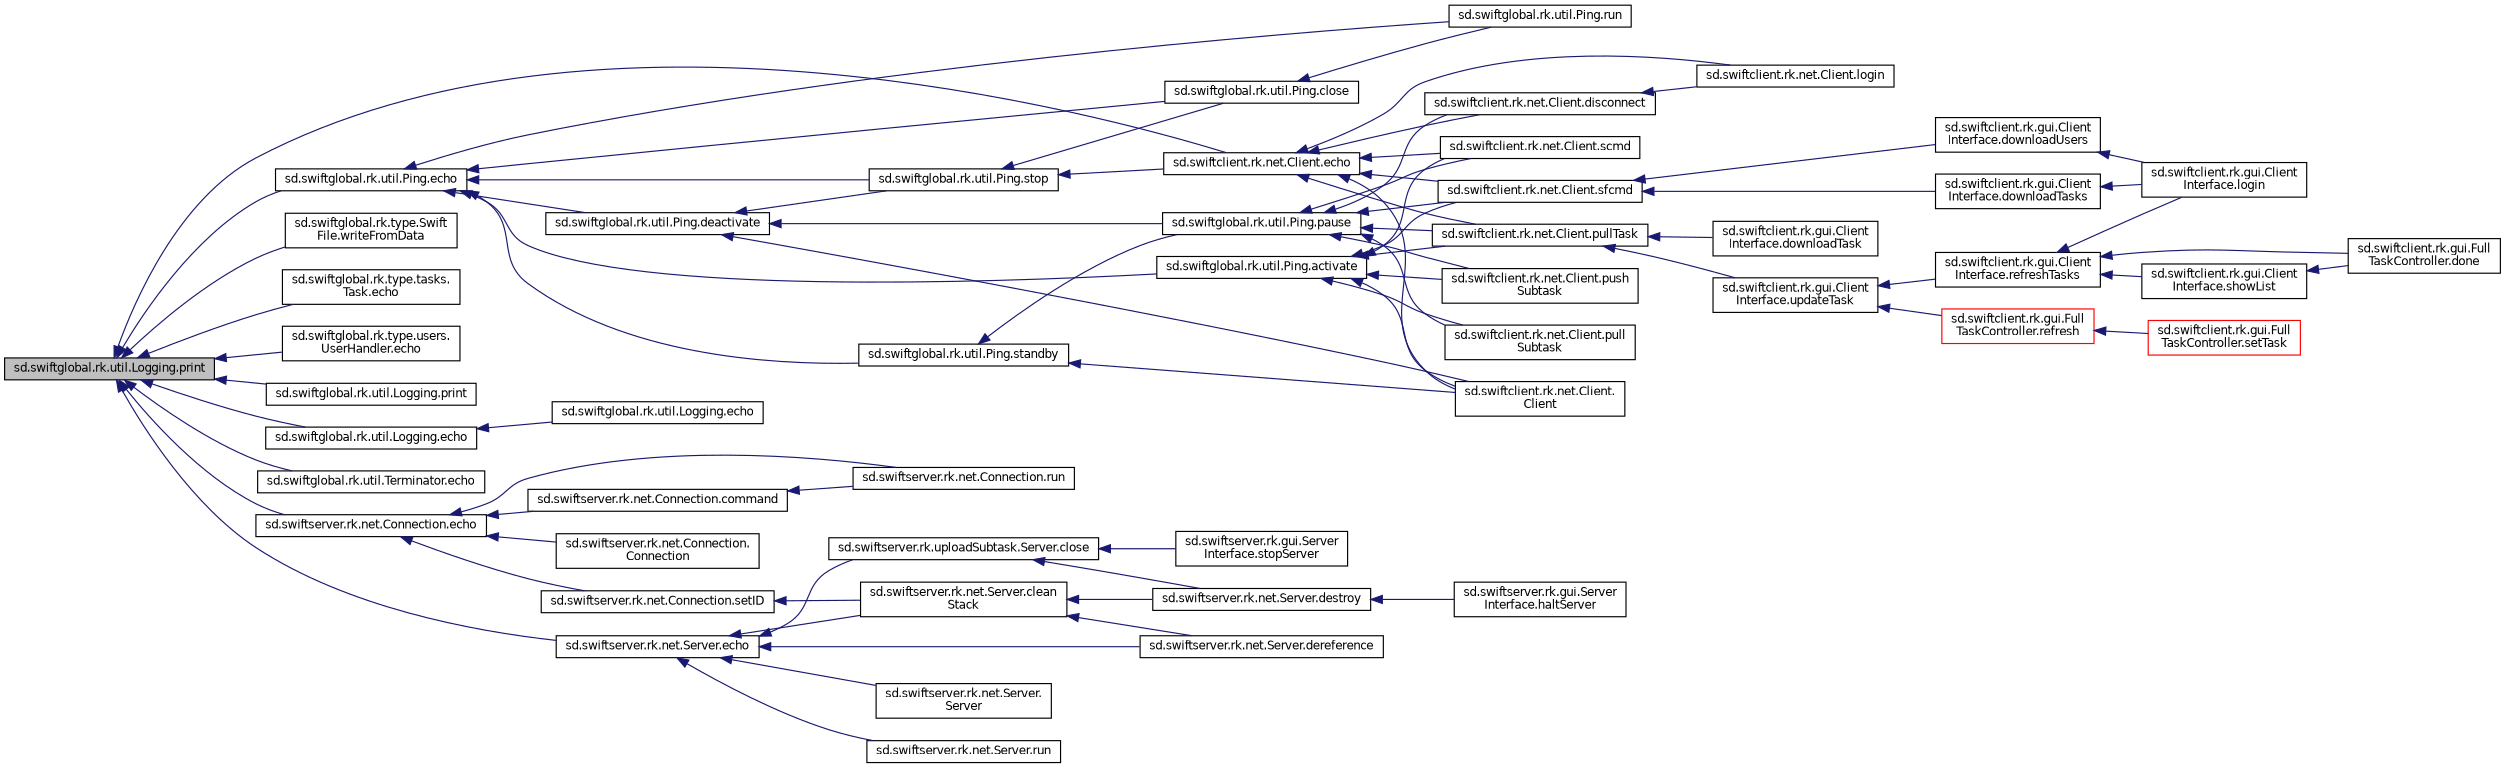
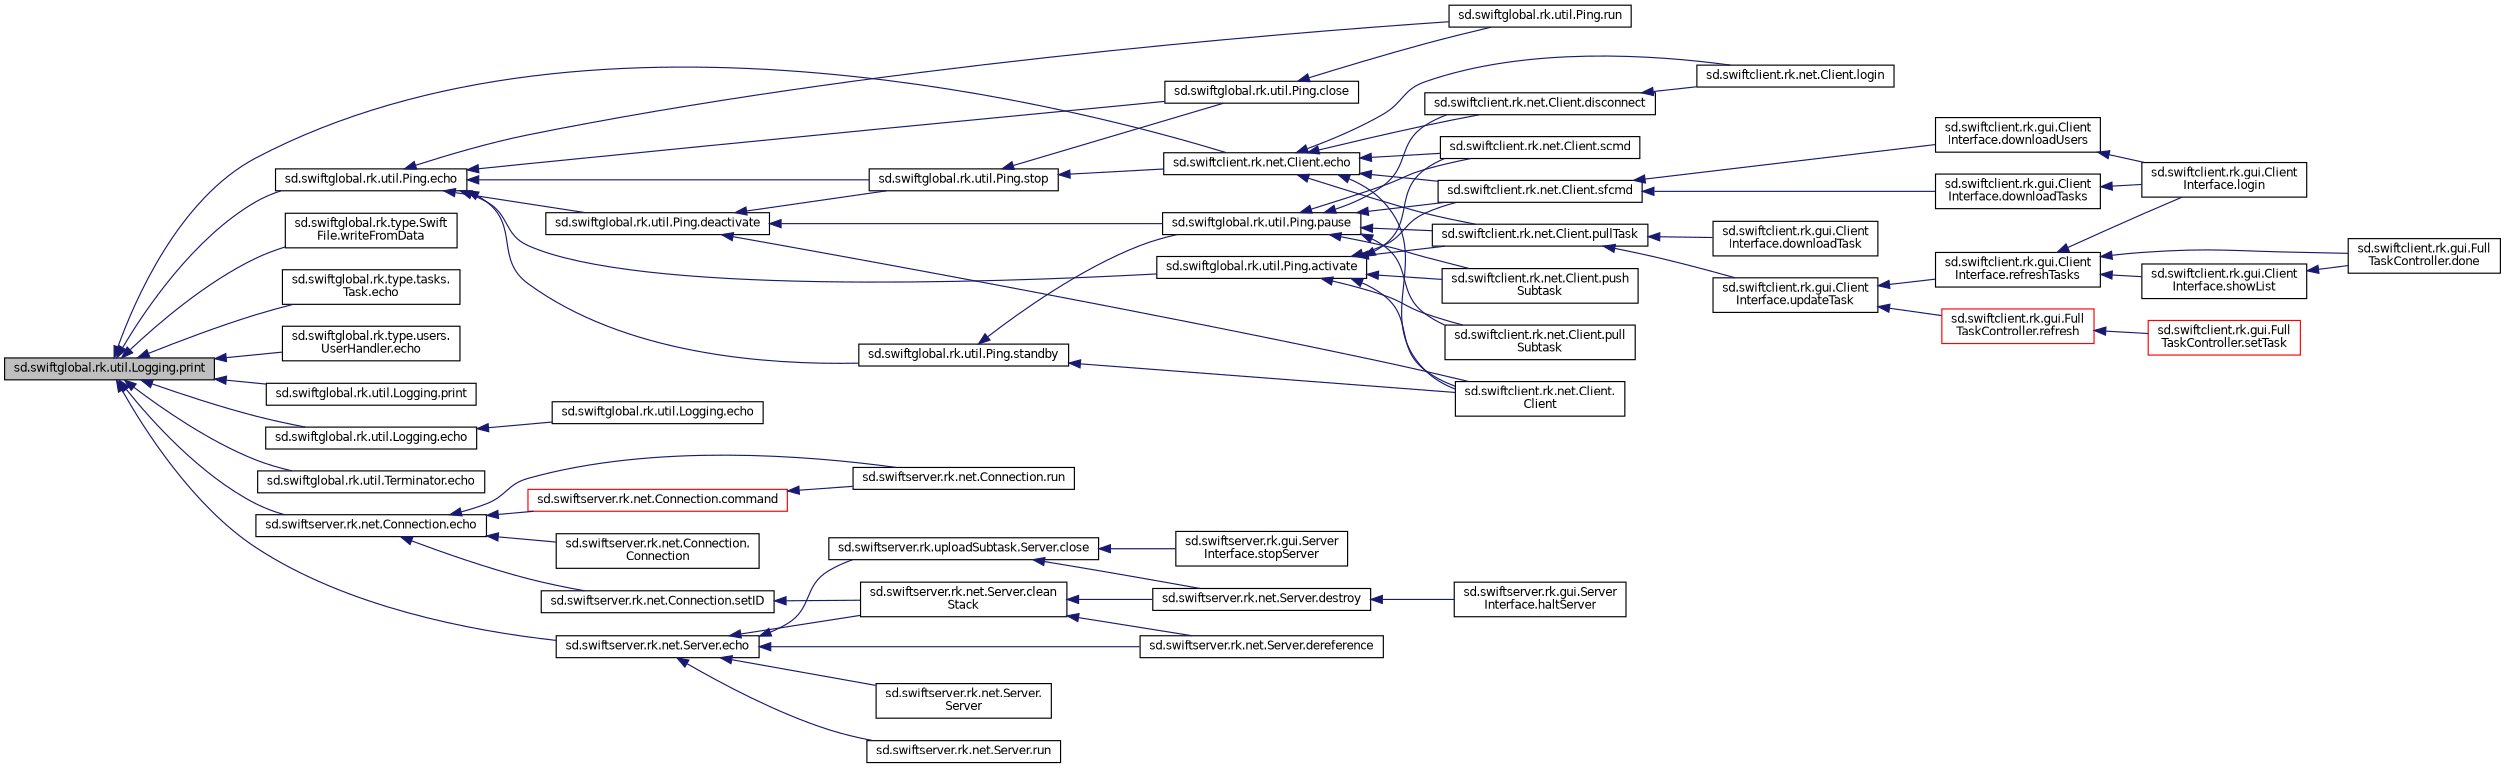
  digraph {
    rankdir=LR
    node [color=black fillcolor=white fontname=Helvetica fontsize=10 shape=record style=filled]
    edge [color=midnightblue dir=back fontname=Helvetica fontsize=10 labelfontname=Helvetica labelfontsize=10 style=solid]
    n1 [fillcolor=grey75 fontcolor=black height=0.2 label="sd.swiftglobal.rk.util.Logging.print" width=0.4]
    n2 [height=0.2 label="sd.swiftclient.rk.net.Client.echo" width=0.4]
    n3 [height=0.2 label="sd.swiftglobal.rk.type.Swift\lFile.writeFromData" width=0.4]
    n4 [height=0.2 label="sd.swiftglobal.rk.type.tasks.\lTask.echo" width=0.4]
    n5 [height=0.2 label="sd.swiftglobal.rk.type.users.\lUserHandler.echo" width=0.4]
    n6 [height=0.2 label="sd.swiftglobal.rk.util.Logging.print" width=0.4]
    n7 [height=0.2 label="sd.swiftglobal.rk.util.Logging.echo" width=0.4]
    n8 [height=0.2 label="sd.swiftglobal.rk.util.Ping.echo" width=0.4]
    n9 [height=0.2 label="sd.swiftglobal.rk.util.Terminator.echo" width=0.4]
    n10 [height=0.2 label="sd.swiftserver.rk.net.Connection.echo" width=0.4]
    n11 [height=0.2 label="sd.swiftserver.rk.net.Server.echo" width=0.4]
    n12 [height=0.2 label="sd.swiftclient.rk.net.Client.\lClient" width=0.4]
    n13 [height=0.2 label="sd.swiftclient.rk.net.Client.scmd" width=0.4]
    n14 [height=0.2 label="sd.swiftclient.rk.net.Client.sfcmd" width=0.4]
    n15 [height=0.2 label="sd.swiftclient.rk.net.Client.pullTask" width=0.4]
    n16 [height=0.2 label="sd.swiftclient.rk.net.Client.login" width=0.4]
    n17 [height=0.2 label="sd.swiftclient.rk.net.Client.disconnect" width=0.4]
    n18 [height=0.2 label="sd.swiftglobal.rk.util.Logging.echo" width=0.4]
    n19 [height=0.2 label="sd.swiftglobal.rk.util.Ping.run" width=0.4]
    n20 [height=0.2 label="sd.swiftglobal.rk.util.Ping.deactivate" width=0.4]
    n21 [height=0.2 label="sd.swiftglobal.rk.util.Ping.stop" width=0.4]
    n22 [height=0.2 label="sd.swiftglobal.rk.util.Ping.close" width=0.4]
    n23 [height=0.2 label="sd.swiftglobal.rk.util.Ping.activate" width=0.4]
    n24 [height=0.2 label="sd.swiftglobal.rk.util.Ping.standby" width=0.4]
    n25 [height=0.2 label="sd.swiftserver.rk.net.Connection.\lConnection" width=0.4]
    n26 [height=0.2 label="sd.swiftserver.rk.net.Connection.run" width=0.4]
-   n27 [height=0.2 label="sd.swiftserver.rk.net.Connection.command" width=0.4]
+   n27 [color=red height=0.2 label="sd.swiftserver.rk.net.Connection.command" width=0.4]
    n28 [height=0.2 label="sd.swiftserver.rk.net.Connection.setID" width=0.4]
    n29 [height=0.2 label="sd.swiftserver.rk.net.Server.clean\lStack" width=0.4]
    n30 [height=0.2 label="sd.swiftserver.rk.net.Server.dereference" width=0.4]
    n31 [height=0.2 label="sd.swiftserver.rk.net.Server.\lServer" width=0.4]
    n32 [height=0.2 label="sd.swiftserver.rk.net.Server.run" width=0.4]
    n33 [height=0.2 label="sd.swiftserver.rk.uploadSubtask.Server.close" width=0.4]
    n34 [height=0.2 label="sd.swiftclient.rk.gui.Client\lInterface.downloadTasks" width=0.4]
    n35 [height=0.2 label="sd.swiftclient.rk.gui.Client\lInterface.downloadUsers" width=0.4]
    n36 [height=0.2 label="sd.swiftclient.rk.gui.Client\lInterface.downloadTask" width=0.4]
    n37 [height=0.2 label="sd.swiftclient.rk.gui.Client\lInterface.updateTask" width=0.4]
    n38 [height=0.2 label="sd.swiftclient.rk.gui.Client\lInterface.login" width=0.4]
    n39 [height=0.2 label="sd.swiftclient.rk.gui.Client\lInterface.refreshTasks" width=0.4]
    n40 [color=red height=0.2 label="sd.swiftclient.rk.gui.Full\lTaskController.refresh" width=0.4]
    n41 [height=0.2 label="sd.swiftclient.rk.gui.Client\lInterface.showList" width=0.4]
    n42 [height=0.2 label="sd.swiftclient.rk.gui.Full\lTaskController.done" width=0.4]
    n43 [color=red height=0.2 label="sd.swiftclient.rk.gui.Full\lTaskController.setTask" width=0.4]
    n44 [height=0.2 label="sd.swiftglobal.rk.util.Ping.pause" width=0.4]
    n45 [height=0.2 label="sd.swiftclient.rk.net.Client.push\lSubtask" width=0.4]
    n46 [height=0.2 label="sd.swiftclient.rk.net.Client.pull\lSubtask" width=0.4]
    n47 [height=0.2 label="sd.swiftserver.rk.net.Server.destroy" width=0.4]
    n48 [height=0.2 label="sd.swiftserver.rk.gui.Server\lInterface.haltServer" width=0.4]
    n49 [height=0.2 label="sd.swiftserver.rk.gui.Server\lInterface.stopServer" width=0.4]
    n1 -> n2
    n1 -> n3
    n1 -> n4
    n1 -> n5
    n1 -> n6
    n1 -> n7
    n1 -> n8
    n1 -> n9
    n1 -> n10
    n1 -> n11
    n2 -> n12
    n2 -> n13
    n2 -> n14
    n2 -> n15
    n2 -> n16
    n2 -> n17
    n7 -> n18
    n8 -> n19
    n8 -> n20
    n8 -> n21
    n8 -> n22
    n8 -> n23
    n8 -> n24
    n10 -> n25
    n10 -> n26
    n10 -> n27
    n10 -> n28
    n11 -> n29
    n11 -> n30
    n11 -> n31
    n11 -> n32
    n11 -> n33
    n14 -> n34
    n14 -> n35
    n15 -> n36
    n15 -> n37
    n17 -> n16
    n20 -> n12
    n20 -> n21
    n20 -> n44
    n21 -> n2
    n21 -> n22
    n22 -> n19
    n23 -> n12
    n23 -> n13
    n23 -> n14
    n23 -> n15
    n23 -> n45
    n23 -> n46
    n24 -> n12
    n24 -> n44
    n27 -> n26
    n28 -> n29
    n29 -> n30
    n29 -> n47
    n33 -> n47
    n33 -> n49
    n34 -> n38
    n35 -> n38
    n37 -> n39
    n37 -> n40
    n39 -> n38
    n39 -> n41
    n39 -> n42
    n40 -> n43
    n41 -> n42
    n44 -> n13
    n44 -> n14
    n44 -> n15
    n44 -> n17
    n44 -> n45
    n44 -> n46
    n47 -> n48
  }
